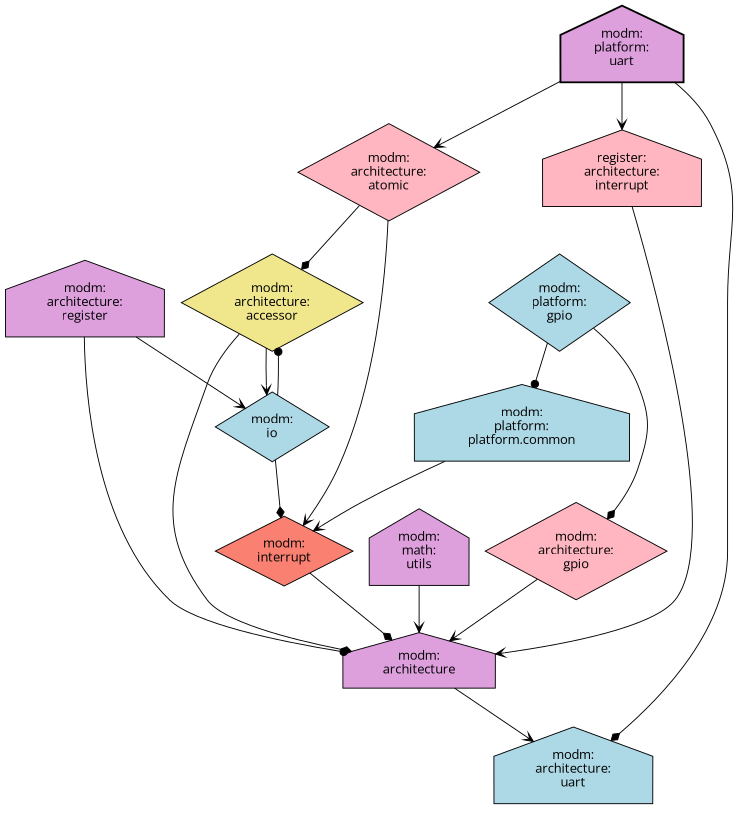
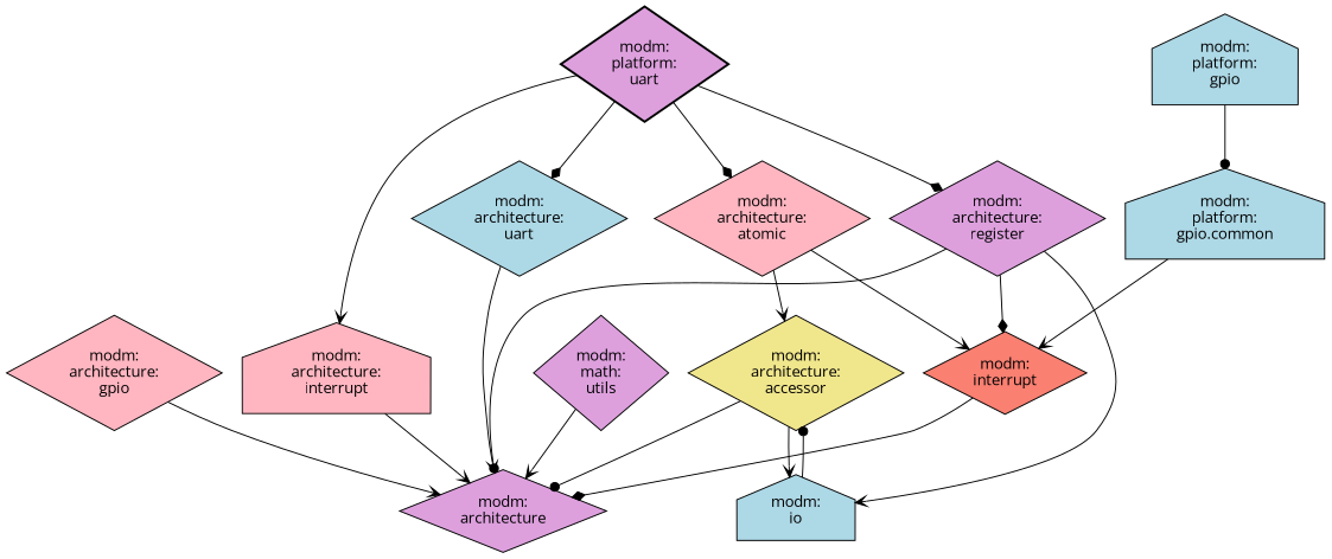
  digraph {
    fontname="Open Sans"
    node [fillcolor=plum fontname="Open Sans" shape=diamond style="filled,solid"]
    edge [arrowhead=vee fontname="Open Sans"]
-   n1 [label="modm:\narchitecture" shape=house]
+   n1 [label="modm:\narchitecture"]
    n2 [fillcolor=khaki label="modm:\narchitecture:\naccessor"]
    n3 [fillcolor=lightpink label="modm:\narchitecture:\natomic"]
    n4 [fillcolor=lightpink label="modm:\narchitecture:\ngpio"]
-   n5 [fillcolor=lightpink label="register:\narchitecture:\ninterrupt" shape=house]
-   n6 [label="modm:\narchitecture:\nregister" shape=house]
-   n7 [fillcolor=lightblue label="modm:\narchitecture:\nuart" shape=house]
-   n8 [fillcolor=lightblue label="modm:\nio"]
-   n9 [label="modm:\nmath:\nutils" shape=house]
-   n10 [fillcolor=lightblue label="modm:\nplatform:\ngpio"]
-   n11 [fillcolor=lightblue label="modm:\nplatform:\nplatform.common" shape=house]
-   n12 [label="modm:\nplatform:\nuart" shape=house style="filled,bold"]
+   n5 [fillcolor=lightpink label="modm:\narchitecture:\ninterrupt" shape=house]
+   n6 [label="modm:\narchitecture:\nregister"]
+   n7 [fillcolor=lightblue label="modm:\narchitecture:\nuart"]
+   n8 [fillcolor=lightblue label="modm:\nio" shape=house]
+   n9 [label="modm:\nmath:\nutils"]
+   n10 [fillcolor=lightblue label="modm:\nplatform:\ngpio" shape=house]
+   n11 [fillcolor=lightblue label="modm:\nplatform:\ngpio.common" shape=house]
+   n12 [label="modm:\nplatform:\nuart" style="filled,bold"]
    n13 [fillcolor=salmon label="modm:\ninterrupt"]
    subgraph sub_1 {
      label=modm
      n1
      n2
      n3
      n4
      n5
      n6
      n7
      n8
      n9
      n10
      n11
      n12
      n13
    }
-   n2 -> n1 [arrowhead=diamond]
+   n2 -> n1 [arrowhead=dot]
    n2 -> n8
-   n3 -> n2 [arrowhead=diamond]
+   n3 -> n2
    n3 -> n13
    n4 -> n1
    n5 -> n1
    n6 -> n1 [arrowhead=dot]
    n6 -> n8
-   n1 -> n7
+   n7 -> n1
    n8 -> n2 [arrowhead=dot]
-   n8 -> n13 [arrowhead=diamond]
+   n6 -> n13 [arrowhead=diamond]
    n9 -> n1
-   n10 -> n4 [arrowhead=diamond]
    n10 -> n11 [arrowhead=dot]
    n11 -> n13
-   n12 -> n3
+   n12 -> n3 [arrowhead=diamond]
    n12 -> n5
+   n12 -> n6 [arrowhead=diamond]
    n12 -> n7 [arrowhead=diamond]
    n13 -> n1 [arrowhead=diamond]
  }
